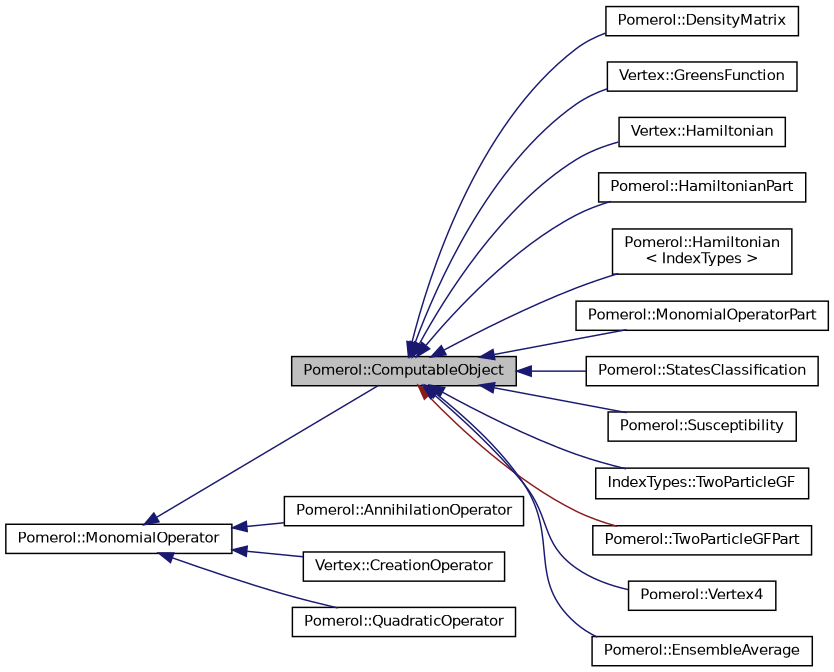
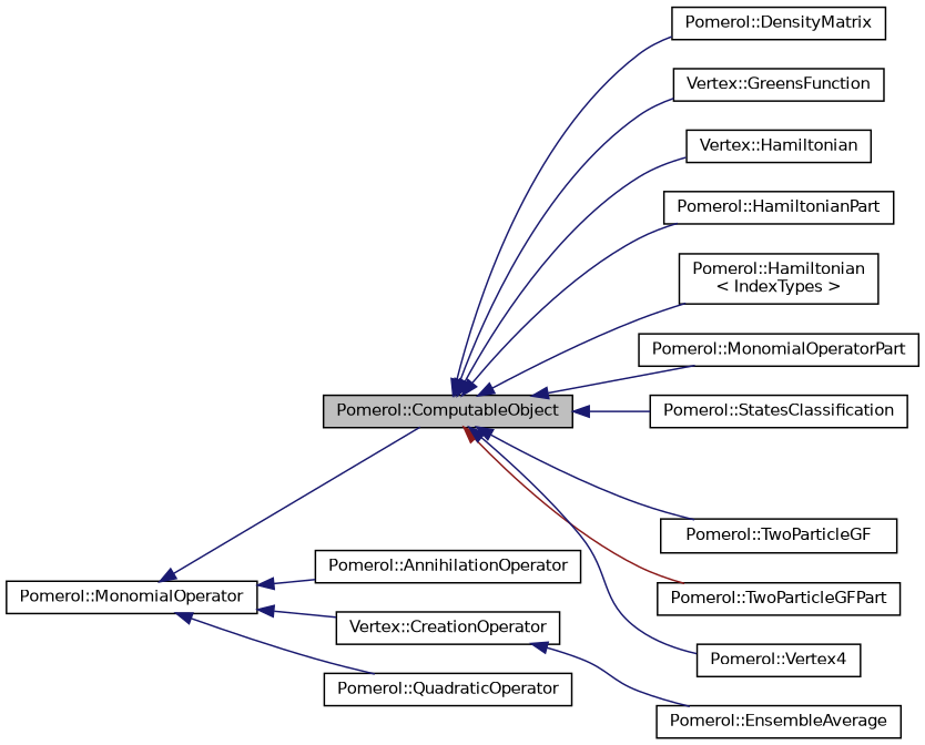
  digraph {
    rankdir=LR
    node [color=black fillcolor=white fontname=Helvetica fontsize=10 shape=record style=filled]
    edge [color=midnightblue dir=back fontname=Helvetica fontsize=10 labelfontname=Helvetica labelfontsize=10 style=solid]
    n1 [fillcolor=grey75 fontcolor=black height=0.2 label="Pomerol::ComputableObject" width=0.4]
    n2 [height=0.2 label="Pomerol::DensityMatrix" width=0.4]
    n3 [height=0.2 label="Pomerol::EnsembleAverage" width=0.4]
    n4 [height=0.2 label="Vertex::GreensFunction" width=0.4]
    n5 [height=0.2 label="Vertex::Hamiltonian" width=0.4]
    n6 [height=0.2 label="Pomerol::HamiltonianPart" width=0.4]
    n7 [height=0.2 label="Pomerol::Hamiltonian\l\< IndexTypes \>" width=0.4]
    n8 [height=0.2 label="Pomerol::MonomialOperatorPart" width=0.4]
    n9 [height=0.2 label="Pomerol::StatesClassification" width=0.4]
-   n10 [height=0.2 label="Pomerol::Susceptibility" width=0.4]
-   n11 [height=0.2 label="IndexTypes::TwoParticleGF" width=0.4]
+   n11 [height=0.2 label="Pomerol::TwoParticleGF" width=0.4]
    n12 [height=0.2 label="Pomerol::TwoParticleGFPart" width=0.4]
    n13 [height=0.2 label="Pomerol::Vertex4" width=0.4]
    n14 [height=0.2 label="Pomerol::MonomialOperator" width=0.4]
    n15 [height=0.2 label="Pomerol::AnnihilationOperator" width=0.4]
    n16 [height=0.2 label="Vertex::CreationOperator" width=0.4]
    n17 [height=0.2 label="Pomerol::QuadraticOperator" width=0.4]
    n1 -> n2
-   n1 -> n3
+   n16 -> n3
    n1 -> n4
    n1 -> n5
    n1 -> n6
    n1 -> n7
    n1 -> n8
    n1 -> n9
-   n1 -> n10
    n1 -> n11
    n1 -> n12 [color=firebrick4]
    n1 -> n13
    n14 -> n1
    n14 -> n15
    n14 -> n16
    n14 -> n17
  }
